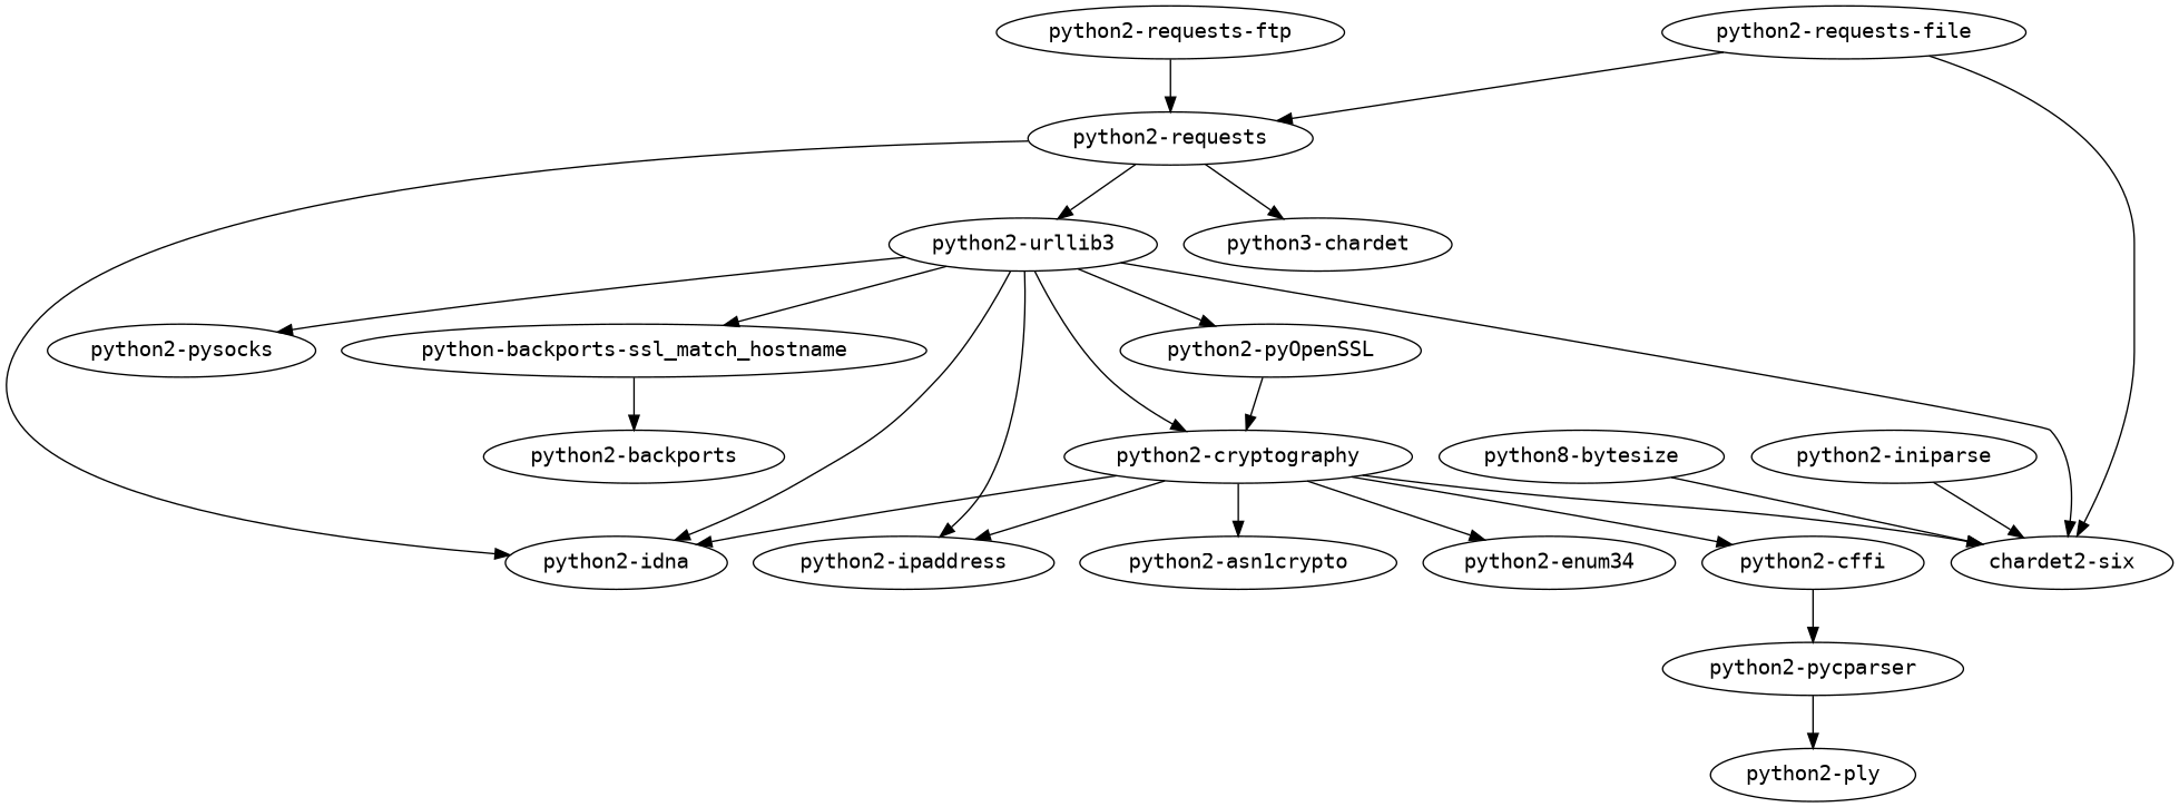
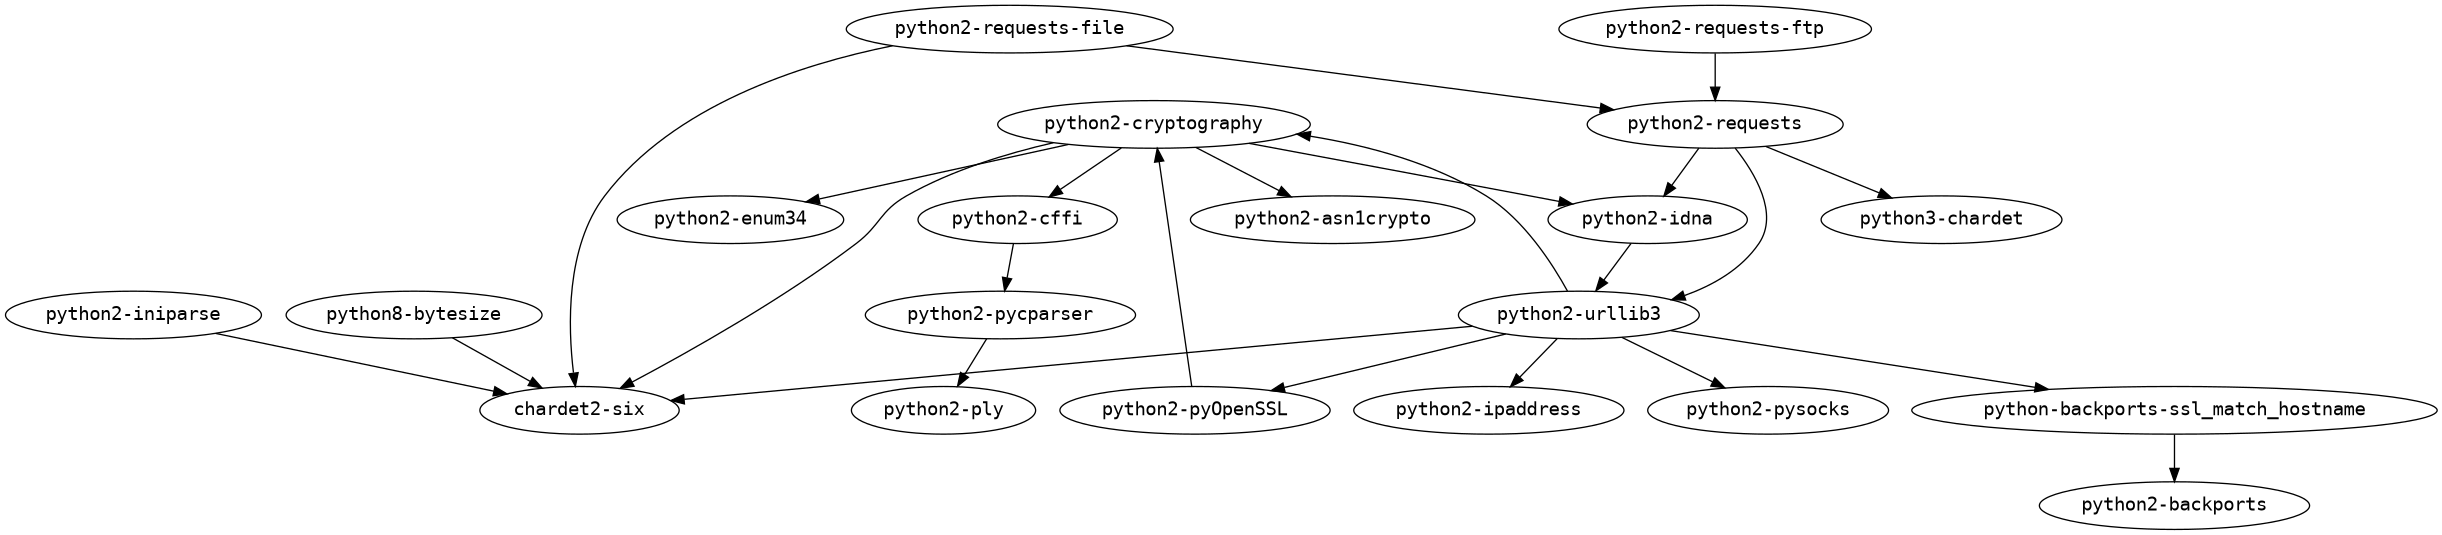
  strict digraph {
    node [fontname=monospace]
    n1 [label="python8-bytesize"]
    n2 [label="chardet2-six"]
    "python2-cffi"
    "python2-pycparser"
    "python2-ply"
    "python2-cryptography"
    "python2-asn1crypto"
    "python2-enum34"
    "python2-idna"
    "python2-ipaddress"
    "python2-iniparse"
    "python2-pyOpenSSL"
    "python2-requests-file"
    "python2-requests"
    n15 [label="python3-chardet"]
    "python2-urllib3"
    "python2-pysocks"
    "python-backports-ssl_match_hostname"
    "python2-requests-ftp"
    "python2-backports"
    n1 -> n2
    "python2-cffi" -> "python2-pycparser"
    "python2-pycparser" -> "python2-ply"
    "python2-cryptography" -> n2
    "python2-cryptography" -> "python2-cffi"
    "python2-cryptography" -> "python2-asn1crypto"
    "python2-cryptography" -> "python2-enum34"
    "python2-cryptography" -> "python2-idna"
-   "python2-cryptography" -> "python2-ipaddress"
    "python2-iniparse" -> n2
    "python2-pyOpenSSL" -> "python2-cryptography"
    "python2-requests-file" -> n2
    "python2-requests-file" -> "python2-requests"
    "python2-requests" -> "python2-idna"
    "python2-requests" -> n15
    "python2-requests" -> "python2-urllib3"
    "python2-urllib3" -> n2
    "python2-urllib3" -> "python2-cryptography"
-   "python2-urllib3" -> "python2-idna"
+   "python2-idna" -> "python2-urllib3"
    "python2-urllib3" -> "python2-ipaddress"
    "python2-urllib3" -> "python2-pyOpenSSL"
    "python2-urllib3" -> "python2-pysocks"
    "python2-urllib3" -> "python-backports-ssl_match_hostname"
    "python-backports-ssl_match_hostname" -> "python2-backports"
    "python2-requests-ftp" -> "python2-requests"
  }
